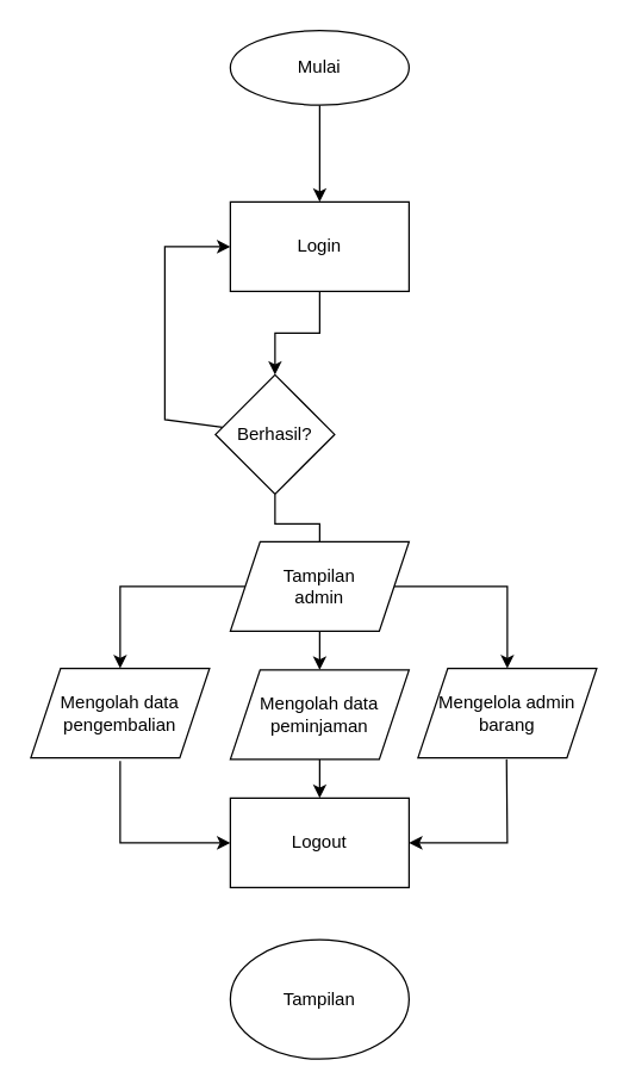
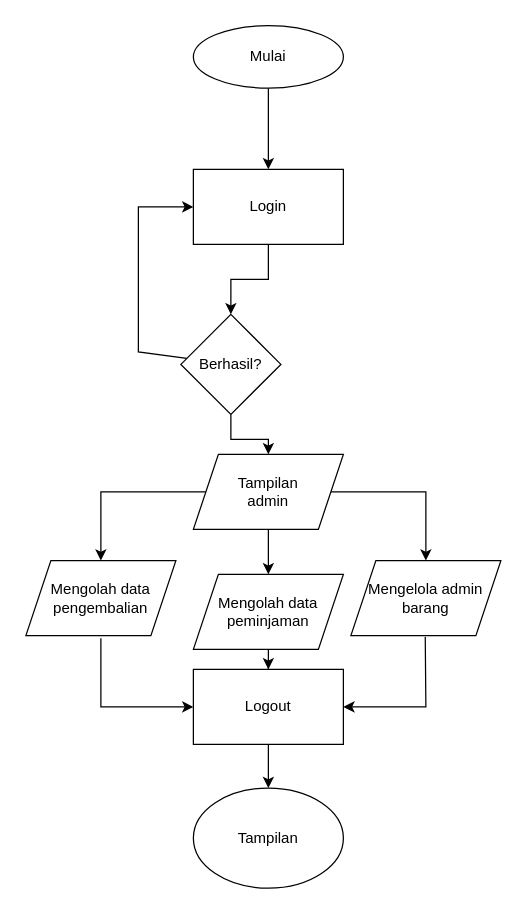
  <mxCell id="0" />
  <mxCell id="1" parent="0" />
  <mxCell id="2" value="" style="edgeStyle=orthogonalEdgeStyle;rounded=0;orthogonalLoop=1;jettySize=auto;html=1;" edge="1" parent="1" source="3" target="5"><mxGeometry relative="1" as="geometry" /></mxCell>
  <mxCell id="3" value="Mulai" style="ellipse;whiteSpace=wrap;html=1;" vertex="1" parent="1"><mxGeometry x="154" y="20" width="120" height="50" as="geometry" /></mxCell>
  <mxCell id="4" value="" style="edgeStyle=orthogonalEdgeStyle;rounded=0;orthogonalLoop=1;jettySize=auto;html=1;" edge="1" parent="1" source="5" target="7"><mxGeometry relative="1" as="geometry" /></mxCell>
  <mxCell id="5" value="Login" style="rounded=0;whiteSpace=wrap;html=1;" vertex="1" parent="1"><mxGeometry x="154" y="135" width="120" height="60" as="geometry" /></mxCell>
- <mxCell id="6" value="" style="edgeStyle=orthogonalEdgeStyle;rounded=0;orthogonalLoop=1;jettySize=auto;html=1;endArrow=none;" edge="1" parent="1" source="7" target="12"><mxGeometry relative="1" as="geometry" /></mxCell>
+ <mxCell id="6" value="" style="edgeStyle=orthogonalEdgeStyle;rounded=0;orthogonalLoop=1;jettySize=auto;html=1;" edge="1" parent="1" source="7" target="12"><mxGeometry relative="1" as="geometry" /></mxCell>
  <mxCell id="7" value="Berhasil?" style="rhombus;whiteSpace=wrap;html=1;rounded=0;" vertex="1" parent="1"><mxGeometry x="144" y="251" width="80" height="80" as="geometry" /></mxCell>
  <mxCell id="8" value="" style="endArrow=classic;html=1;rounded=0;entryX=0;entryY=0.5;entryDx=0;entryDy=0;" edge="1" parent="1" source="7" target="5"><mxGeometry width="50" height="50" relative="1" as="geometry"><mxPoint x="170" y="290" as="sourcePoint" /><mxPoint x="230" y="190" as="targetPoint" /><Array as="points"><mxPoint x="110" y="281" /><mxPoint x="110" y="165" /></Array></mxGeometry></mxCell>
  <mxCell id="9" value="" style="edgeStyle=orthogonalEdgeStyle;rounded=0;orthogonalLoop=1;jettySize=auto;html=1;" edge="1" parent="1" source="12" target="14"><mxGeometry relative="1" as="geometry" /></mxCell>
  <mxCell id="10" value="" style="edgeStyle=orthogonalEdgeStyle;rounded=0;orthogonalLoop=1;jettySize=auto;html=1;" edge="1" parent="1" source="12" target="15"><mxGeometry relative="1" as="geometry" /></mxCell>
  <mxCell id="11" value="" style="edgeStyle=orthogonalEdgeStyle;rounded=0;orthogonalLoop=1;jettySize=auto;html=1;" edge="1" parent="1" source="12" target="16"><mxGeometry relative="1" as="geometry" /></mxCell>
  <mxCell id="12" value="Tampilan&lt;div&gt;admin&lt;/div&gt;" style="shape=parallelogram;perimeter=parallelogramPerimeter;whiteSpace=wrap;html=1;fixedSize=1;rounded=0;" vertex="1" parent="1"><mxGeometry x="154" y="363" width="120" height="60" as="geometry" /></mxCell>
  <mxCell id="13" value="" style="edgeStyle=orthogonalEdgeStyle;rounded=0;orthogonalLoop=1;jettySize=auto;html=1;" edge="1" parent="1" source="14" target="18"><mxGeometry relative="1" as="geometry" /></mxCell>
- <mxCell id="14" value="Mengolah data peminjaman" style="shape=parallelogram;perimeter=parallelogramPerimeter;whiteSpace=wrap;html=1;fixedSize=1;rounded=0;" vertex="1" parent="1"><mxGeometry x="154" y="449" width="120" height="60" as="geometry" /></mxCell>
+ <mxCell id="14" value="Mengolah data peminjaman" style="shape=parallelogram;perimeter=parallelogramPerimeter;whiteSpace=wrap;html=1;fixedSize=1;rounded=0;" vertex="1" parent="1"><mxGeometry x="154" y="459" width="120" height="60" as="geometry" /></mxCell>
  <mxCell id="15" value="Mengolah data pengembalian" style="shape=parallelogram;perimeter=parallelogramPerimeter;whiteSpace=wrap;html=1;fixedSize=1;rounded=0;" vertex="1" parent="1"><mxGeometry x="20" y="448" width="120" height="60" as="geometry" /></mxCell>
  <mxCell id="16" value="Mengelola admin barang" style="shape=parallelogram;perimeter=parallelogramPerimeter;whiteSpace=wrap;html=1;fixedSize=1;rounded=0;" vertex="1" parent="1"><mxGeometry x="280" y="448" width="120" height="60" as="geometry" /></mxCell>
+ <mxCell id="17" value="" style="edgeStyle=orthogonalEdgeStyle;rounded=0;orthogonalLoop=1;jettySize=auto;html=1;" edge="1" parent="1" source="18" target="21"><mxGeometry relative="1" as="geometry" /></mxCell>
  <mxCell id="18" value="Logout" style="rounded=0;whiteSpace=wrap;html=1;" vertex="1" parent="1"><mxGeometry x="154" y="535" width="120" height="60" as="geometry" /></mxCell>
  <mxCell id="19" value="" style="endArrow=classic;html=1;rounded=0;entryX=0;entryY=0.5;entryDx=0;entryDy=0;" edge="1" parent="1" target="18"><mxGeometry width="50" height="50" relative="1" as="geometry"><mxPoint x="80" y="510" as="sourcePoint" /><mxPoint x="90" y="535" as="targetPoint" /><Array as="points"><mxPoint x="80" y="565" /></Array></mxGeometry></mxCell>
  <mxCell id="20" value="" style="endArrow=classic;html=1;rounded=0;entryX=1;entryY=0.5;entryDx=0;entryDy=0;" edge="1" parent="1" target="18"><mxGeometry width="50" height="50" relative="1" as="geometry"><mxPoint x="339.5" y="509" as="sourcePoint" /><mxPoint x="339.5" y="569" as="targetPoint" /><Array as="points"><mxPoint x="340" y="565" /></Array></mxGeometry></mxCell>
  <mxCell id="21" value="Tampilan" style="ellipse;whiteSpace=wrap;html=1;" vertex="1" parent="1"><mxGeometry x="154" y="630" width="120" height="80" as="geometry" /></mxCell>
